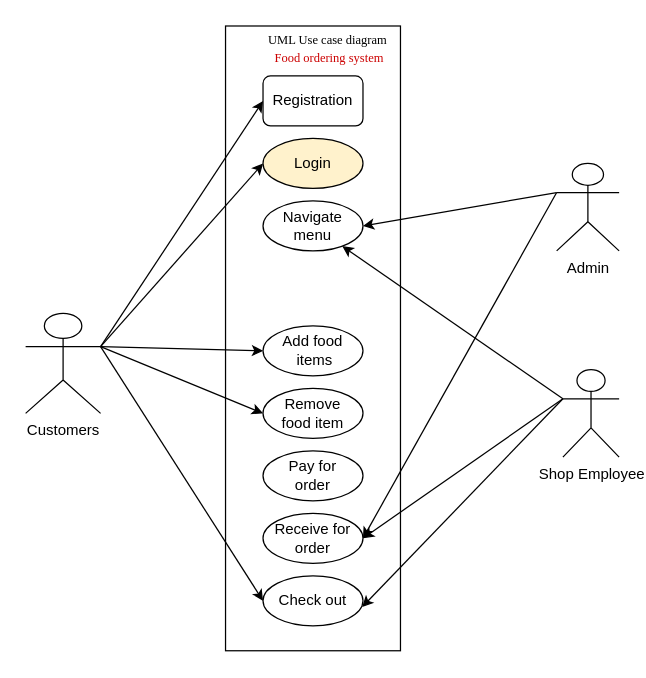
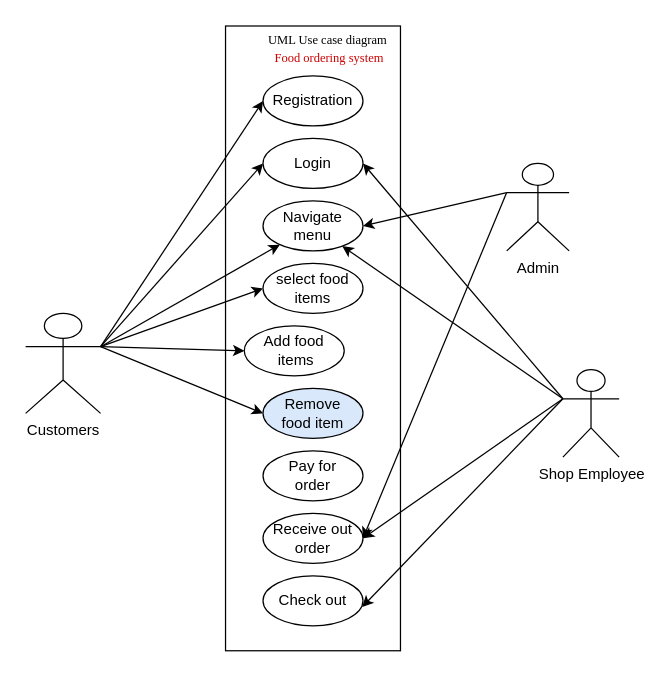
  <mxCell id="0" />
  <mxCell id="1" parent="0" />
  <mxCell id="2" value="" style="rounded=0;whiteSpace=wrap;html=1;strokeWidth=1;" vertex="1" parent="1"><mxGeometry x="180" width="140" height="500" as="geometry" y="20" /></mxCell>
- <mxCell id="3" value="Registration" style="whiteSpace=wrap;html=1;rounded=1;" parent="1" vertex="1"><mxGeometry x="210" y="60" width="80" height="40" as="geometry" /></mxCell>
- <mxCell id="4" value="Login" style="ellipse;whiteSpace=wrap;html=1;fillColor=#fff2cc;" parent="1" vertex="1"><mxGeometry x="210" y="110" width="80" height="40" as="geometry" /></mxCell>
+ <mxCell id="3" value="Registration" style="ellipse;whiteSpace=wrap;html=1;" parent="1" vertex="1"><mxGeometry x="210" y="60" width="80" height="40" as="geometry" /></mxCell>
+ <mxCell id="4" value="Login" style="ellipse;whiteSpace=wrap;html=1;" parent="1" vertex="1"><mxGeometry x="210" y="110" width="80" height="40" as="geometry" /></mxCell>
  <mxCell id="5" value="Navigate menu" style="ellipse;whiteSpace=wrap;html=1;" parent="1" vertex="1"><mxGeometry x="210" y="160" width="80" height="40" as="geometry" /></mxCell>
- <mxCell id="7" value="Add food&lt;br&gt;&amp;nbsp;items" style="ellipse;whiteSpace=wrap;html=1;" parent="1" vertex="1"><mxGeometry x="210" y="260" width="80" height="40" as="geometry" /></mxCell>
- <mxCell id="8" value="Remove&lt;br&gt;food item" style="ellipse;whiteSpace=wrap;html=1;" parent="1" vertex="1"><mxGeometry x="210" y="310" width="80" height="40" as="geometry" /></mxCell>
+ <mxCell id="6" value="select food&lt;br&gt;items" style="ellipse;whiteSpace=wrap;html=1;" parent="1" vertex="1"><mxGeometry x="210" y="210" width="80" height="40" as="geometry" /></mxCell>
+ <mxCell id="7" value="Add food&lt;br&gt;&amp;nbsp;items" style="ellipse;whiteSpace=wrap;html=1;" parent="1" vertex="1"><mxGeometry x="195" y="260" width="80" height="40" as="geometry" /></mxCell>
+ <mxCell id="8" value="Remove&lt;br&gt;food item" style="ellipse;whiteSpace=wrap;html=1;fillColor=#dae8fc;" parent="1" vertex="1"><mxGeometry x="210" y="310" width="80" height="40" as="geometry" /></mxCell>
  <mxCell id="9" value="Pay for&lt;br&gt;order" style="ellipse;whiteSpace=wrap;html=1;" parent="1" vertex="1"><mxGeometry x="210" y="360" width="80" height="40" as="geometry" /></mxCell>
- <mxCell id="10" value="Receive for&lt;br&gt;order" style="ellipse;whiteSpace=wrap;html=1;" parent="1" vertex="1"><mxGeometry x="210" y="410" width="80" height="40" as="geometry" /></mxCell>
+ <mxCell id="10" value="Receive out&lt;br&gt;order" style="ellipse;whiteSpace=wrap;html=1;" parent="1" vertex="1"><mxGeometry x="210" y="410" width="80" height="40" as="geometry" /></mxCell>
  <mxCell id="11" value="Check out" style="ellipse;whiteSpace=wrap;html=1;" parent="1" vertex="1"><mxGeometry x="210" y="460" width="80" height="40" as="geometry" /></mxCell>
  <mxCell id="12" value="Customers" style="shape=umlActor;verticalLabelPosition=bottom;verticalAlign=top;html=1;outlineConnect=0;" parent="1" vertex="1"><mxGeometry x="20" y="250" width="60" height="80" as="geometry" /></mxCell>
- <mxCell id="13" value="Admin" style="shape=umlActor;verticalLabelPosition=bottom;verticalAlign=top;html=1;outlineConnect=0;" parent="1" vertex="1"><mxGeometry x="445" y="130" width="50" height="70" as="geometry" /></mxCell>
+ <mxCell id="13" value="Admin" style="shape=umlActor;verticalLabelPosition=bottom;verticalAlign=top;html=1;outlineConnect=0;" parent="1" vertex="1"><mxGeometry x="405" y="130" width="50" height="70" as="geometry" /></mxCell>
  <mxCell id="14" value="Shop Employee" style="shape=umlActor;verticalLabelPosition=bottom;verticalAlign=top;html=1;outlineConnect=0;" parent="1" vertex="1"><mxGeometry x="450" y="295" width="45" height="70" as="geometry" /></mxCell>
  <mxCell id="15" value="" style="endArrow=classic;html=1;rounded=0;exitX=1;exitY=0.333;exitDx=0;exitDy=0;exitPerimeter=0;entryX=0;entryY=0.5;entryDx=0;entryDy=0;" parent="1" source="12" target="4" edge="1"><mxGeometry width="50" height="50" relative="1" as="geometry"><mxPoint x="250" y="470" as="sourcePoint" /><mxPoint x="300" y="420" as="targetPoint" /></mxGeometry></mxCell>
  <mxCell id="16" value="" style="endArrow=classic;html=1;rounded=0;exitX=1;exitY=0.333;exitDx=0;exitDy=0;exitPerimeter=0;entryX=0;entryY=0.5;entryDx=0;entryDy=0;" parent="1" source="12" target="3" edge="1"><mxGeometry width="50" height="50" relative="1" as="geometry"><mxPoint x="250" y="400" as="sourcePoint" /><mxPoint x="300" y="350" as="targetPoint" /></mxGeometry></mxCell>
+ <mxCell id="17" value="" style="endArrow=classic;html=1;rounded=0;exitX=1;exitY=0.333;exitDx=0;exitDy=0;exitPerimeter=0;entryX=0;entryY=0.5;entryDx=0;entryDy=0;" parent="1" source="12" target="6" edge="1"><mxGeometry width="50" height="50" relative="1" as="geometry"><mxPoint x="250" y="440" as="sourcePoint" /><mxPoint x="300" y="390" as="targetPoint" /></mxGeometry></mxCell>
  <mxCell id="18" value="" style="endArrow=classic;html=1;rounded=0;exitX=1;exitY=0.333;exitDx=0;exitDy=0;exitPerimeter=0;entryX=0;entryY=0.5;entryDx=0;entryDy=0;" parent="1" source="12" target="7" edge="1"><mxGeometry width="50" height="50" relative="1" as="geometry"><mxPoint x="250" y="440" as="sourcePoint" /><mxPoint x="300" y="390" as="targetPoint" /></mxGeometry></mxCell>
  <mxCell id="19" value="" style="endArrow=classic;html=1;rounded=0;exitX=1;exitY=0.333;exitDx=0;exitDy=0;exitPerimeter=0;entryX=0;entryY=0.5;entryDx=0;entryDy=0;" parent="1" source="12" target="8" edge="1"><mxGeometry width="50" height="50" relative="1" as="geometry"><mxPoint x="250" y="640" as="sourcePoint" /><mxPoint x="300" y="590" as="targetPoint" /></mxGeometry></mxCell>
- <mxCell id="20" value="" style="endArrow=classic;html=1;rounded=0;exitX=1;exitY=0.333;exitDx=0;exitDy=0;exitPerimeter=0;entryX=0;entryY=0.5;entryDx=0;entryDy=0;" parent="1" source="12" target="11" edge="1"><mxGeometry width="50" height="50" relative="1" as="geometry"><mxPoint x="250" y="730" as="sourcePoint" /><mxPoint x="300" y="680" as="targetPoint" /></mxGeometry></mxCell>
+ <mxCell id="20" value="" style="endArrow=classic;html=1;rounded=0;exitX=1;exitY=0.333;exitDx=0;exitDy=0;exitPerimeter=0;" parent="1" source="12" target="5" edge="1"><mxGeometry width="50" height="50" relative="1" as="geometry"><mxPoint x="250" y="730" as="sourcePoint" /><mxPoint x="300" y="680" as="targetPoint" /></mxGeometry></mxCell>
  <mxCell id="21" value="" style="endArrow=classic;html=1;rounded=0;entryX=1;entryY=0.5;entryDx=0;entryDy=0;exitX=0;exitY=0.333;exitDx=0;exitDy=0;exitPerimeter=0;" parent="1" source="13" target="5" edge="1"><mxGeometry width="50" height="50" relative="1" as="geometry"><mxPoint x="250" y="330" as="sourcePoint" /><mxPoint x="300" y="280" as="targetPoint" /></mxGeometry></mxCell>
  <mxCell id="22" value="" style="endArrow=classic;html=1;rounded=0;exitX=0;exitY=0.333;exitDx=0;exitDy=0;exitPerimeter=0;entryX=1;entryY=0.5;entryDx=0;entryDy=0;" parent="1" source="13" target="10" edge="1"><mxGeometry width="50" height="50" relative="1" as="geometry"><mxPoint x="490" y="490" as="sourcePoint" /><mxPoint x="400" y="620" as="targetPoint" /></mxGeometry></mxCell>
  <mxCell id="23" value="" style="endArrow=classic;html=1;rounded=0;exitX=0;exitY=0.333;exitDx=0;exitDy=0;exitPerimeter=0;" parent="1" source="14" target="5" edge="1"><mxGeometry width="50" height="50" relative="1" as="geometry"><mxPoint x="250" y="560" as="sourcePoint" /><mxPoint x="300" y="510" as="targetPoint" /></mxGeometry></mxCell>
+ <mxCell id="24" value="" style="endArrow=classic;html=1;rounded=0;exitX=0;exitY=0.333;exitDx=0;exitDy=0;exitPerimeter=0;entryX=1;entryY=0.5;entryDx=0;entryDy=0;" parent="1" source="14" target="4" edge="1"><mxGeometry width="50" height="50" relative="1" as="geometry"><mxPoint x="250" y="590" as="sourcePoint" /><mxPoint x="300" y="540" as="targetPoint" /></mxGeometry></mxCell>
  <mxCell id="25" value="" style="endArrow=classic;html=1;rounded=0;exitX=0;exitY=0.333;exitDx=0;exitDy=0;exitPerimeter=0;entryX=1;entryY=0.5;entryDx=0;entryDy=0;" parent="1" source="14" target="10" edge="1"><mxGeometry width="50" height="50" relative="1" as="geometry"><mxPoint x="250" y="640" as="sourcePoint" /><mxPoint x="300" y="590" as="targetPoint" /></mxGeometry></mxCell>
  <mxCell id="26" value="" style="endArrow=classic;html=1;rounded=0;exitX=0;exitY=0.333;exitDx=0;exitDy=0;exitPerimeter=0;entryX=0.992;entryY=0.625;entryDx=0;entryDy=0;entryPerimeter=0;" parent="1" source="14" target="11" edge="1"><mxGeometry width="50" height="50" relative="1" as="geometry"><mxPoint x="250" y="830" as="sourcePoint" /><mxPoint x="300" y="780" as="targetPoint" /></mxGeometry></mxCell>
  <mxCell id="27" value="&lt;span style=&quot;font-size: 10px; font-family: &amp;quot;Times New Roman&amp;quot;; background-color: initial;&quot;&gt;UML Use case diagram&lt;/span&gt;&lt;br&gt;&lt;blockquote style=&quot;margin: 0 0 0 40px; border: none; padding: 0px;&quot;&gt;&lt;/blockquote&gt;&lt;span style=&quot;background-color: initial; font-family: &amp;quot;Times New Roman&amp;quot;; font-size: 10px;&quot;&gt;&lt;font color=&quot;#000099&quot;&gt;&lt;b&gt;&amp;nbsp;&lt;/b&gt;&lt;/font&gt;&lt;font color=&quot;#cc0000&quot;&gt;Food ordering system&lt;/font&gt;&lt;/span&gt;&lt;br&gt;&lt;blockquote style=&quot;margin: 0 0 0 40px; border: none; padding: 0px;&quot;&gt;&lt;blockquote style=&quot;margin: 0 0 0 40px; border: none; padding: 0px;&quot;&gt;&lt;font face=&quot;Times New Roman&quot; style=&quot;line-height: 1; font-size: 10px;&quot;&gt;&lt;br&gt;&lt;/font&gt;&lt;/blockquote&gt;&lt;/blockquote&gt;" style="text;html=1;strokeColor=none;fillColor=none;align=center;verticalAlign=middle;whiteSpace=wrap;rounded=0;" vertex="1" parent="1"><mxGeometry x="192" y="30" width="140" height="30" as="geometry" /></mxCell>
